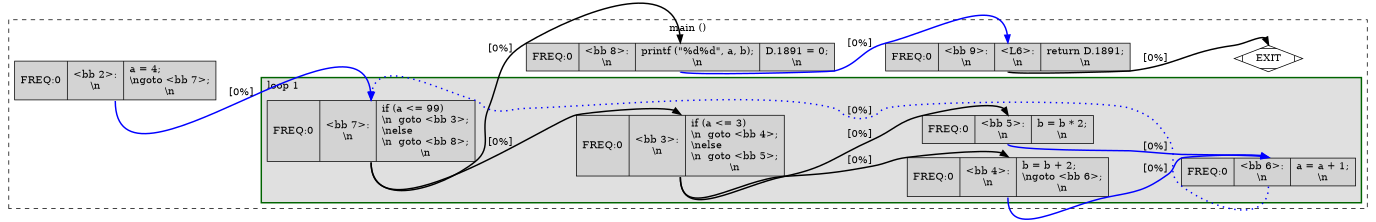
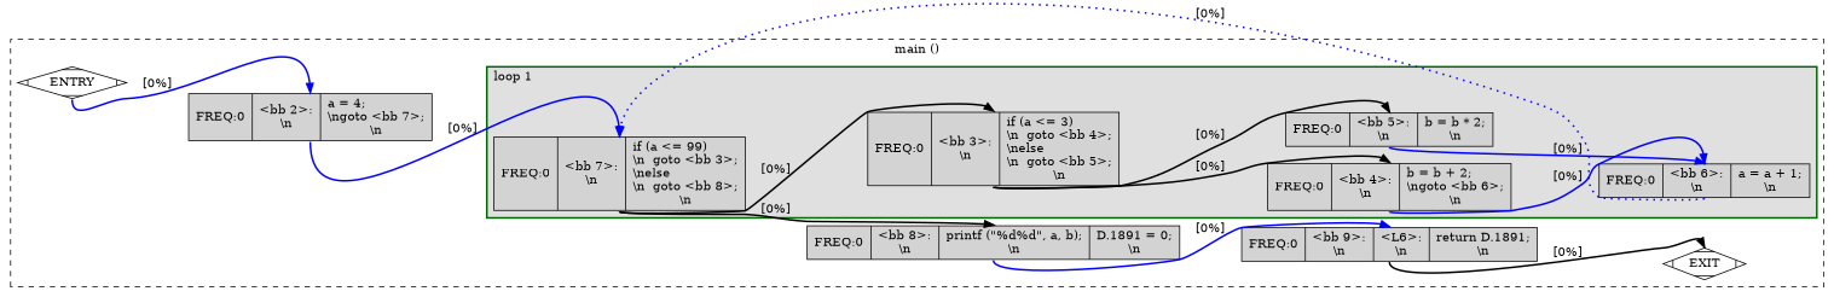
  digraph {
    rankdir=LR
    node [fillcolor=lightgrey shape=record style=filled]
    edge [color=blue constraint=true headport=n style="solid,bold" tailport=s weight=10]
    n1 [label="{ FREQ:0 |\<bb\ 7\>:\l\\n|if\ (a\ \<=\ 99)\l\\n\ \ goto\ \<bb\ 3\>;\l\\nelse\l\\n\ \ goto\ \<bb\ 8\>;\l\\n}"]
    n2 [label="{ FREQ:0 |\<bb\ 3\>:\l\\n|if\ (a\ \<=\ 3)\l\\n\ \ goto\ \<bb\ 4\>;\l\\nelse\l\\n\ \ goto\ \<bb\ 5\>;\l\\n}"]
    n3 [label="{ FREQ:0 |\<bb\ 4\>:\l\\n|b\ =\ b\ +\ 2;\l\\ngoto\ \<bb\ 6\>;\l\\n}"]
    n4 [label="{ FREQ:0 |\<bb\ 5\>:\l\\n|b\ =\ b\ *\ 2;\l\\n}"]
    n5 [label="{ FREQ:0 |\<bb\ 6\>:\l\\n|a\ =\ a\ +\ 1;\l\\n}"]
    n6 [label="{ FREQ:0 |\<bb\ 8\>:\l\\n|printf\ (\"%d%d\",\ a,\ b);\l\\n|D.1891\ =\ 0;\l\\n}"]
+   n7 [fillcolor=white label=ENTRY shape=Mdiamond]
    n8 [fillcolor=white label=EXIT shape=Mdiamond]
    n9 [label="{ FREQ:0 |\<bb\ 2\>:\l\\n|a\ =\ 4;\l\\ngoto\ \<bb\ 7\>;\l\\n}"]
    n10 [label="{ FREQ:0 |\<bb\ 9\>:\l\\n|\<L6\>:\l\\n|return\ D.1891;\l\\n}"]
    subgraph cluster_1 {
      color=black
      label="main ()"
      style=dashed
      n6
+     n7
      n8
      n9
      n10
      subgraph cluster_2 {
        color=darkgreen
        fillcolor=grey88
        label="loop 1"
        labeljust=l
        penwidth=2
        style=filled
        n1
        n2
        n3
        n4
        n5
      }
    }
    n1 -> n2 [color=black label="[0%]"]
    n1 -> n6 [color=black label="[0%]"]
    n2 -> n3 [color=black label="[0%]"]
    n2 -> n4 [color=black label="[0%]"]
    n3 -> n5 [label="[0%]" weight=100]
    n4 -> n5 [label="[0%]" weight=100]
    n5 -> n1 [constraint=false label="[0%]" style="dotted,bold"]
    n6 -> n10 [label="[0%]" weight=100]
+   n7 -> n8 [style=invis color="" weight=""]
+   n7 -> n9 [label="[0%]" weight=100]
    n9 -> n1 [label="[0%]" weight=100]
    n10 -> n8 [color=black label="[0%]"]
  }
